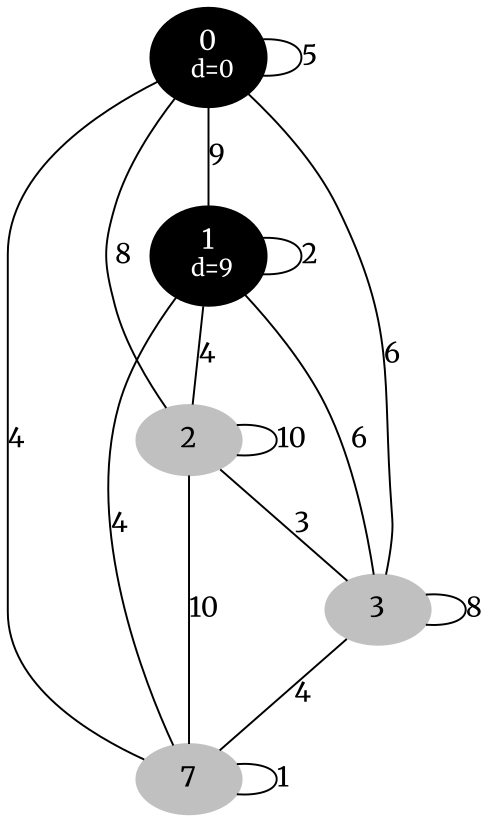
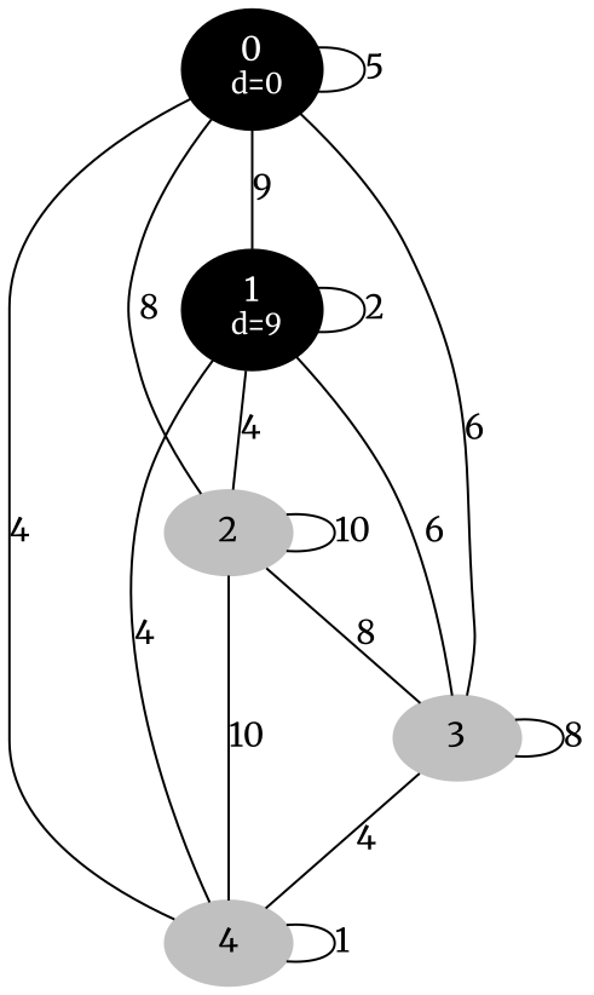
  graph {
    fontname=Merriweather
    node [color=grey fontname=Merriweather style=filled]
    edge [fontname=Merriweather weight=4]
    n1 [color=BLACK fontcolor=white label=<0<BR/> <FONT POINT-SIZE="12">d=0</FONT>>]
    n2 [color=BLACK fontcolor=white label=<1<BR/> <FONT POINT-SIZE="12">d=9</FONT>>]
    2
    3
-   4 [label=7]
+   4
    n1 -- n1 [label=5 weight=5]
    n1 -- n2 [label=9 weight=9]
    n1 -- 2 [label=8 weight=8]
    n1 -- 3 [label=6 weight=6]
    n1 -- 4 [label=4]
    n2 -- n2 [label=2 weight=2]
    n2 -- 2 [label=4]
    n2 -- 3 [label=6 weight=6]
    n2 -- 4 [label=4]
    2 -- 2 [label=10 weight=10]
-   2 -- 3 [label=3 weight=3]
+   2 -- 3 [label=8 weight=3]
    2 -- 4 [label=10 weight=5]
    3 -- 3 [label=8 weight=8]
    3 -- 4 [label=4]
    4 -- 4 [label=1 weight=1]
  }
